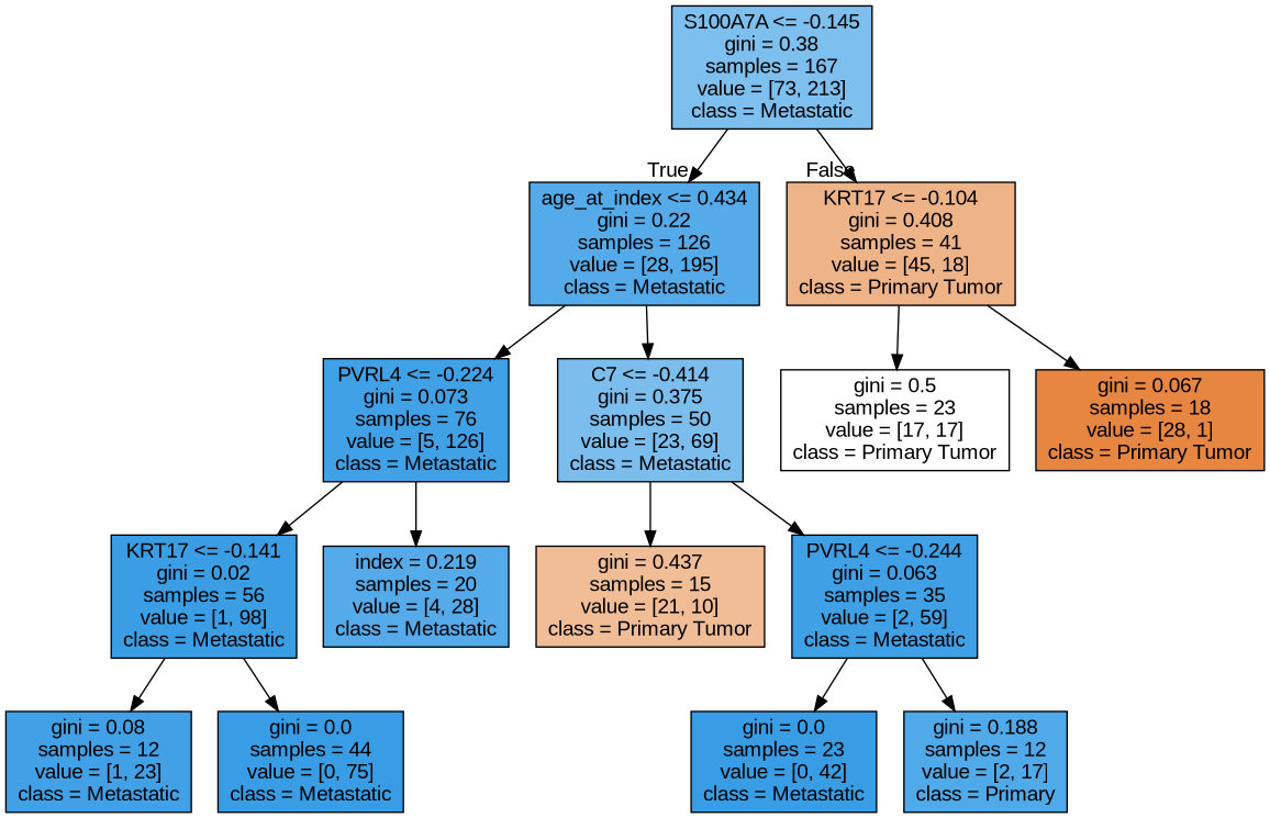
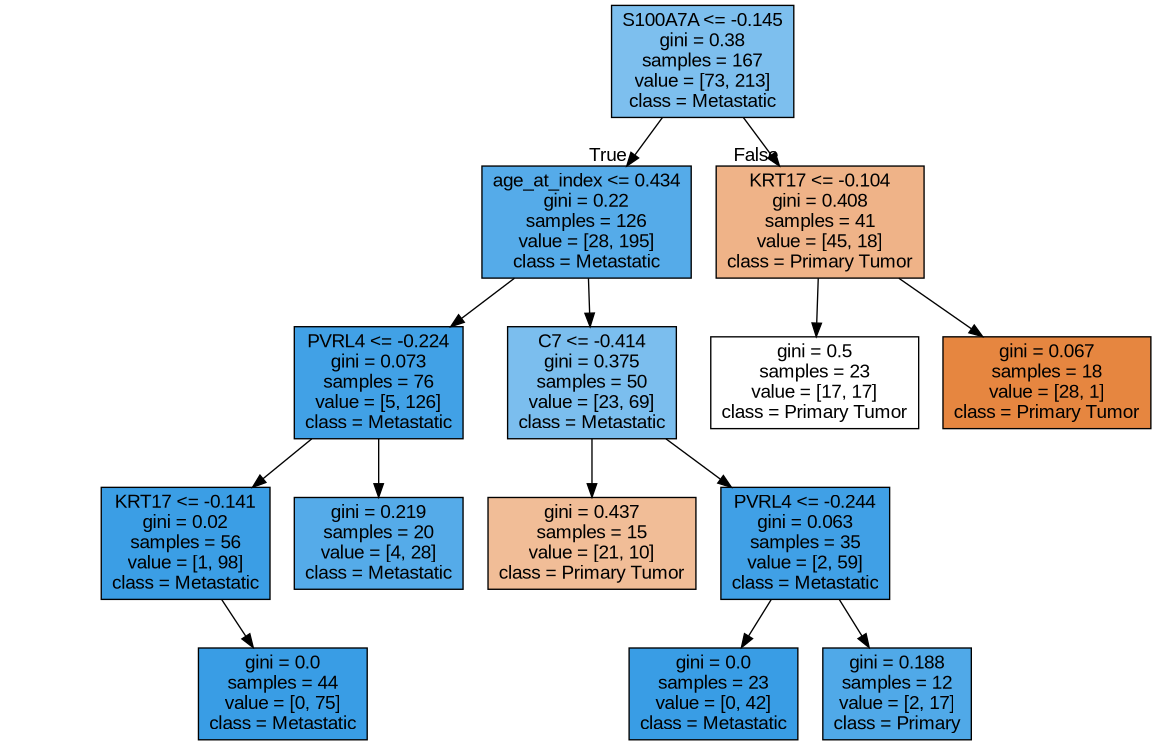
  digraph {
    fontname="Liberation Sans"
    node [color=black fillcolor="#55abe9" fontname="Liberation Sans" shape=box style=filled]
    edge [fontname="Liberation Sans"]
    n1 [fillcolor="#7dbfee" label="S100A7A <= -0.145\ngini = 0.38\nsamples = 167\nvalue = [73, 213]\nclass = Metastatic"]
    n2 [label="age_at_index <= 0.434\ngini = 0.22\nsamples = 126\nvalue = [28, 195]\nclass = Metastatic"]
    n3 [fillcolor="#efb388" label="KRT17 <= -0.104\ngini = 0.408\nsamples = 41\nvalue = [45, 18]\nclass = Primary Tumor"]
    n4 [fillcolor="#41a1e6" label="PVRL4 <= -0.224\ngini = 0.073\nsamples = 76\nvalue = [5, 126]\nclass = Metastatic"]
    n5 [fillcolor="#7bbeee" label="C7 <= -0.414\ngini = 0.375\nsamples = 50\nvalue = [23, 69]\nclass = Metastatic"]
    n6 [fillcolor="#ffffff" label="gini = 0.5\nsamples = 23\nvalue = [17, 17]\nclass = Primary Tumor"]
    n7 [fillcolor="#e68640" label="gini = 0.067\nsamples = 18\nvalue = [28, 1]\nclass = Primary Tumor"]
    n8 [fillcolor="#3b9ee5" label="KRT17 <= -0.141\ngini = 0.02\nsamples = 56\nvalue = [1, 98]\nclass = Metastatic"]
-   n9 [label="index = 0.219\nsamples = 20\nvalue = [4, 28]\nclass = Metastatic"]
+   n9 [label="gini = 0.219\nsamples = 20\nvalue = [4, 28]\nclass = Metastatic"]
    n10 [fillcolor="#f1bd97" label="gini = 0.437\nsamples = 15\nvalue = [21, 10]\nclass = Primary Tumor"]
    n11 [fillcolor="#40a0e6" label="PVRL4 <= -0.244\ngini = 0.063\nsamples = 35\nvalue = [2, 59]\nclass = Metastatic"]
-   n12 [fillcolor="#42a1e6" label="gini = 0.08\nsamples = 12\nvalue = [1, 23]\nclass = Metastatic"]
    n13 [fillcolor="#399de5" label="gini = 0.0\nsamples = 44\nvalue = [0, 75]\nclass = Metastatic"]
    n14 [fillcolor="#399de5" label="gini = 0.0\nsamples = 23\nvalue = [0, 42]\nclass = Metastatic"]
    n15 [fillcolor="#50a9e8" label="gini = 0.188\nsamples = 12\nvalue = [2, 17]\nclass = Primary"]
    n1 -> n2 [headlabel=True labelangle=45 labeldistance=2.5]
    n1 -> n3 [headlabel=False labelangle=-45 labeldistance=2.5]
    n2 -> n4
    n2 -> n5
    n3 -> n6
    n3 -> n7
    n4 -> n8
    n4 -> n9
    n5 -> n10
    n5 -> n11
-   n8 -> n12
    n8 -> n13
    n11 -> n14
    n11 -> n15
  }
